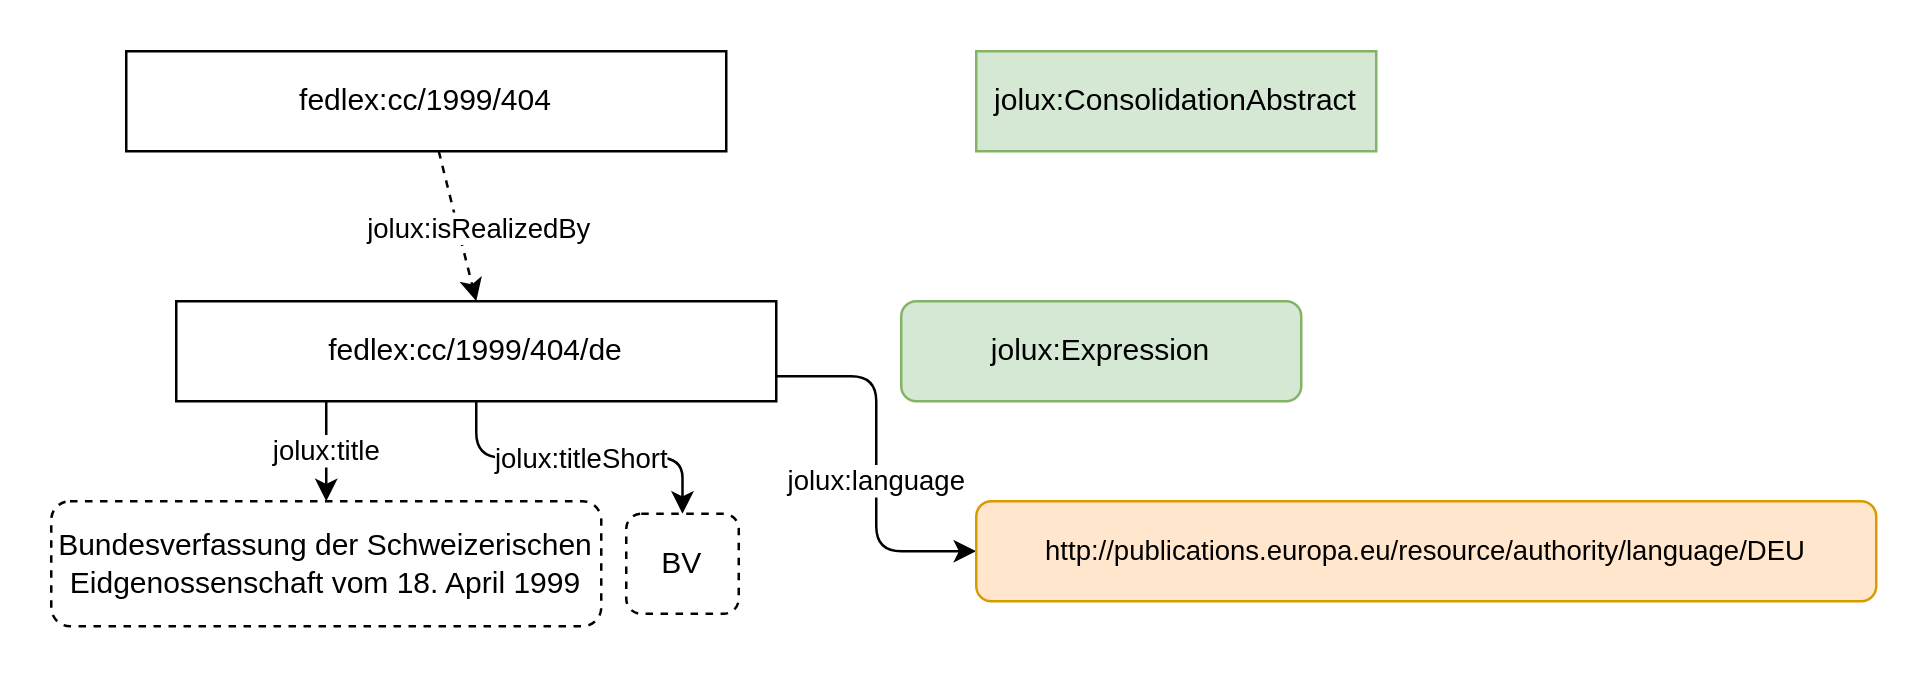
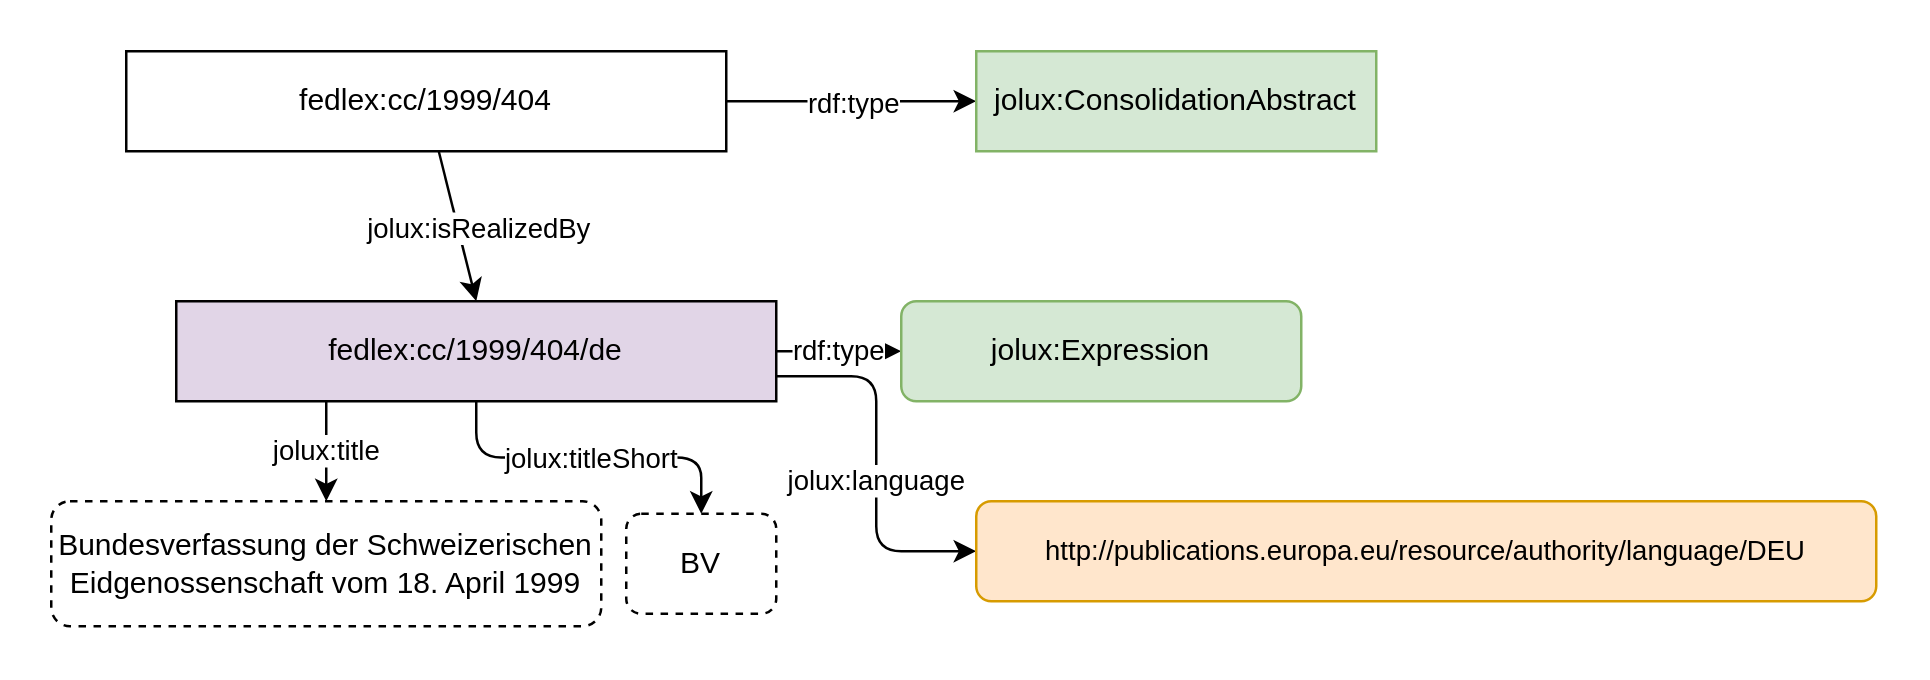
  <mxCell id="0" />
  <mxCell id="1" parent="0" />
- <mxCell id="4" style="edgeStyle=none;html=1;entryX=0.5;entryY=0;entryDx=0;entryDy=0;dashed=1;" parent="1" source="5" target="12" edge="1"><mxGeometry relative="1" as="geometry" /></mxCell>
+ <mxCell id="2" style="edgeStyle=orthogonalEdgeStyle;html=1;exitX=1;exitY=0.5;exitDx=0;exitDy=0;entryX=0;entryY=0.5;entryDx=0;entryDy=0;" parent="1" source="5" target="6" edge="1"><mxGeometry relative="1" as="geometry" /></mxCell>
+ <mxCell id="3" value="&lt;div&gt;rdf:type&lt;/div&gt;" style="edgeLabel;html=1;align=center;verticalAlign=middle;resizable=0;points=[];" parent="2" vertex="1" connectable="0"><mxGeometry relative="1" as="geometry"><mxPoint as="offset" /></mxGeometry></mxCell>
+ <mxCell id="4" style="edgeStyle=none;html=1;entryX=0.5;entryY=0;entryDx=0;entryDy=0;" parent="1" source="5" target="12" edge="1"><mxGeometry relative="1" as="geometry" /></mxCell>
  <mxCell id="5" value="fedlex:cc/1999/404" style="rounded=0;whiteSpace=wrap;html=1;" parent="1" vertex="1"><mxGeometry x="50" y="20" width="240" height="40" as="geometry" /></mxCell>
  <mxCell id="6" value="jolux:ConsolidationAbstract" style="whiteSpace=wrap;html=1;fillColor=#d5e8d4;strokeColor=#82b366;rounded=0;" parent="1" vertex="1"><mxGeometry x="390" y="20" width="160" height="40" as="geometry" /></mxCell>
  <mxCell id="7" value="jolux:isRealizedBy" style="edgeLabel;html=1;align=center;verticalAlign=middle;resizable=0;points=[];" parent="1" vertex="1" connectable="0"><mxGeometry x="190" y="90" as="geometry" /></mxCell>
+ <mxCell id="8" value="rdf:type" style="edgeStyle=none;html=1;" parent="1" source="12" target="14" edge="1"><mxGeometry relative="1" as="geometry" /></mxCell>
  <mxCell id="9" value="jolux:language" style="edgeStyle=none;html=1;entryX=0;entryY=0.5;entryDx=0;entryDy=0;anchorPointDirection=1;exitX=1;exitY=0.75;exitDx=0;exitDy=0;" parent="1" source="12" target="13" edge="1"><mxGeometry x="0.091" relative="1" as="geometry"><Array as="points"><mxPoint x="350" y="150" /><mxPoint x="350" y="220" /></Array><mxPoint as="offset" /></mxGeometry></mxCell>
  <mxCell id="10" value="jolux:title" style="edgeStyle=none;html=1;entryX=0.5;entryY=0;entryDx=0;entryDy=0;exitX=0.25;exitY=1;exitDx=0;exitDy=0;" parent="1" source="12" target="15" edge="1"><mxGeometry relative="1" as="geometry" /></mxCell>
  <mxCell id="11" value="jolux:titleShort" style="edgeStyle=orthogonalEdgeStyle;html=1;entryX=0.5;entryY=0;entryDx=0;entryDy=0;" parent="1" source="12" target="16" edge="1"><mxGeometry relative="1" as="geometry"><mxPoint x="470" y="250" as="targetPoint" /></mxGeometry></mxCell>
- <mxCell id="12" value="fedlex:cc/1999/404/de" style="rounded=0;whiteSpace=wrap;html=1;" parent="1" vertex="1"><mxGeometry x="70" y="120" width="240" height="40" as="geometry" /></mxCell>
+ <mxCell id="12" value="fedlex:cc/1999/404/de" style="rounded=0;whiteSpace=wrap;html=1;fillColor=#e1d5e7;" parent="1" vertex="1"><mxGeometry x="70" y="120" width="240" height="40" as="geometry" /></mxCell>
  <mxCell id="13" value="&lt;font style=&quot;font-size: 12px;&quot;&gt;&lt;font style=&quot;font-size: 11px;&quot;&gt;http://publications.europa.eu/resource/authority/language/DEU&lt;/font&gt;&lt;/font&gt;" style="rounded=1;whiteSpace=wrap;html=1;fillColor=#ffe6cc;strokeColor=#d79b00;" parent="1" vertex="1"><mxGeometry x="390" y="200" width="360" height="40" as="geometry" /></mxCell>
  <mxCell id="14" value="jolux:Expression" style="rounded=1;whiteSpace=wrap;html=1;fillColor=#d5e8d4;strokeColor=#82b366;" parent="1" vertex="1"><mxGeometry x="360" y="120" width="160" height="40" as="geometry" /></mxCell>
  <mxCell id="15" value="Bundesverfassung der Schweizerischen Eidgenossenschaft vom 18. April 1999" style="rounded=1;whiteSpace=wrap;html=1;dashed=1;" parent="1" vertex="1"><mxGeometry x="20" y="200" width="220" height="50" as="geometry" /></mxCell>
- <mxCell id="16" value="BV" style="rounded=1;whiteSpace=wrap;html=1;dashed=1;" parent="1" vertex="1"><mxGeometry x="250" y="205" width="45" height="40" as="geometry" /></mxCell>
+ <mxCell id="16" value="BV" style="rounded=1;whiteSpace=wrap;html=1;dashed=1;" parent="1" vertex="1"><mxGeometry x="250" y="205" width="60" height="40" as="geometry" /></mxCell>
